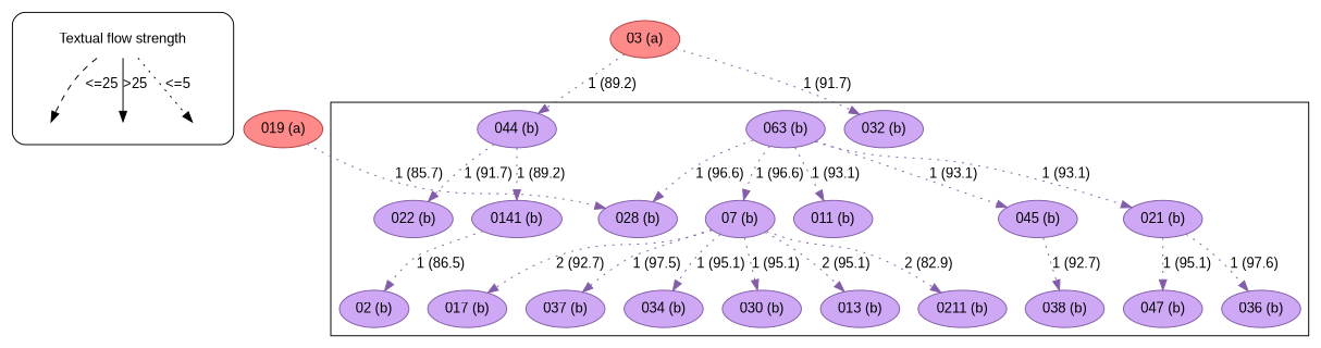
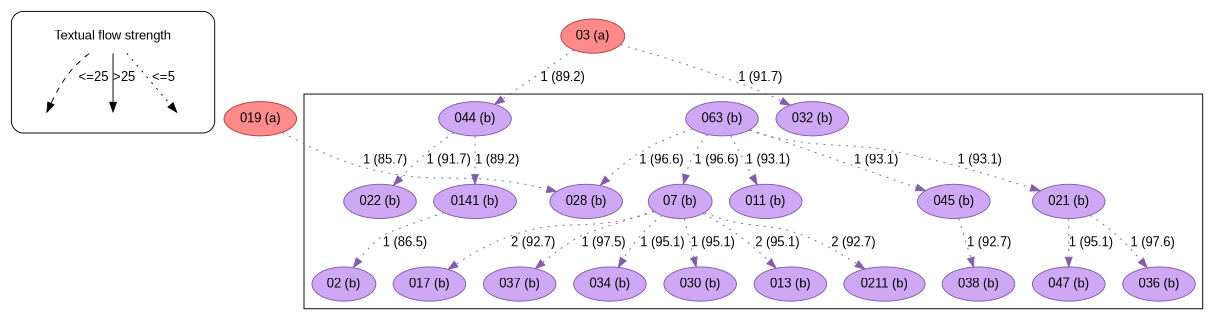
  strict digraph {
    fontname="Liberation Sans"
    node [fontname="Liberation Sans" style=filled color="#835da9" fillcolor="#CEA8F4"]
    edge [fontname="Liberation Sans" style=dotted color="#835da9"]
    n1 [label="Textual flow strength" shape=plaintext style="" color="" fillcolor=""]
    leg_e1 [fixedsize=True height=0.2 style=invis color="" fillcolor=""]
    leg_e2 [fixedsize=True height=0.2 style=invis color="" fillcolor=""]
    leg_e3 [fixedsize=True height=0.2 style=invis color="" fillcolor=""]
    n5 [label="044 (b)"]
    n6 [label="022 (b)"]
    n7 [label="0141 (b)"]
    n8 [label="02 (b)"]
    n9 [label="07 (b)"]
    n10 [label="013 (b)"]
    n11 [label="0211 (b)"]
    n12 [label="017 (b)"]
    n13 [label="037 (b)"]
    n14 [label="034 (b)"]
    n15 [label="030 (b)"]
    n16 [label="063 (b)"]
    n17 [label="011 (b)"]
    n18 [label="045 (b)"]
    n19 [label="021 (b)"]
    n20 [label="028 (b)"]
    n21 [label="038 (b)"]
    n22 [label="036 (b)"]
    n23 [label="047 (b)"]
    n24 [label="032 (b)"]
    n25 [color="#b43f3f" fillcolor="#FF8A8A" label="03 (a)"]
    n26 [color="#b43f3f" fillcolor="#FF8A8A" label="019 (a)"]
    subgraph cluster_1 {
      style=rounded
      n1
      leg_e1
      leg_e2
      leg_e3
    }
    subgraph cluster_2 {
      n5
      n6
      n7
      n8
      n9
      n10
      n11
      n12
      n13
      n14
      n15
      n16
      n17
      n18
      n19
      n20
      n21
      n22
      n23
      n24
    }
    n1 -> leg_e1 [label="<=5  " color=""]
    n1 -> leg_e2 [label="  <=25" style=dashed color=""]
    n1 -> leg_e3 [label=">25" style=solid color=""]
    n5 -> n6 [label="1 (91.7)"]
    n5 -> n7 [label="1 (89.2)"]
    n7 -> n8 [label="1 (86.5)"]
    n9 -> n10 [label="2 (95.1)"]
-   n9 -> n11 [label="2 (82.9)"]
+   n9 -> n11 [label="2 (92.7)"]
    n9 -> n12 [label="2 (92.7)"]
    n9 -> n13 [label="1 (97.5)"]
    n9 -> n14 [label="1 (95.1)"]
    n9 -> n15 [label="1 (95.1)"]
    n16 -> n9 [label="1 (96.6)"]
    n16 -> n17 [label="1 (93.1)"]
    n16 -> n18 [label="1 (93.1)"]
    n16 -> n19 [label="1 (93.1)"]
    n16 -> n20 [label="1 (96.6)"]
    n18 -> n21 [label="1 (92.7)"]
    n19 -> n22 [label="1 (97.6)"]
    n19 -> n23 [label="1 (95.1)"]
    n25 -> n5 [label="1 (89.2)"]
    n25 -> n24 [label="1 (91.7)"]
    n26 -> n20 [label="1 (85.7)"]
  }
